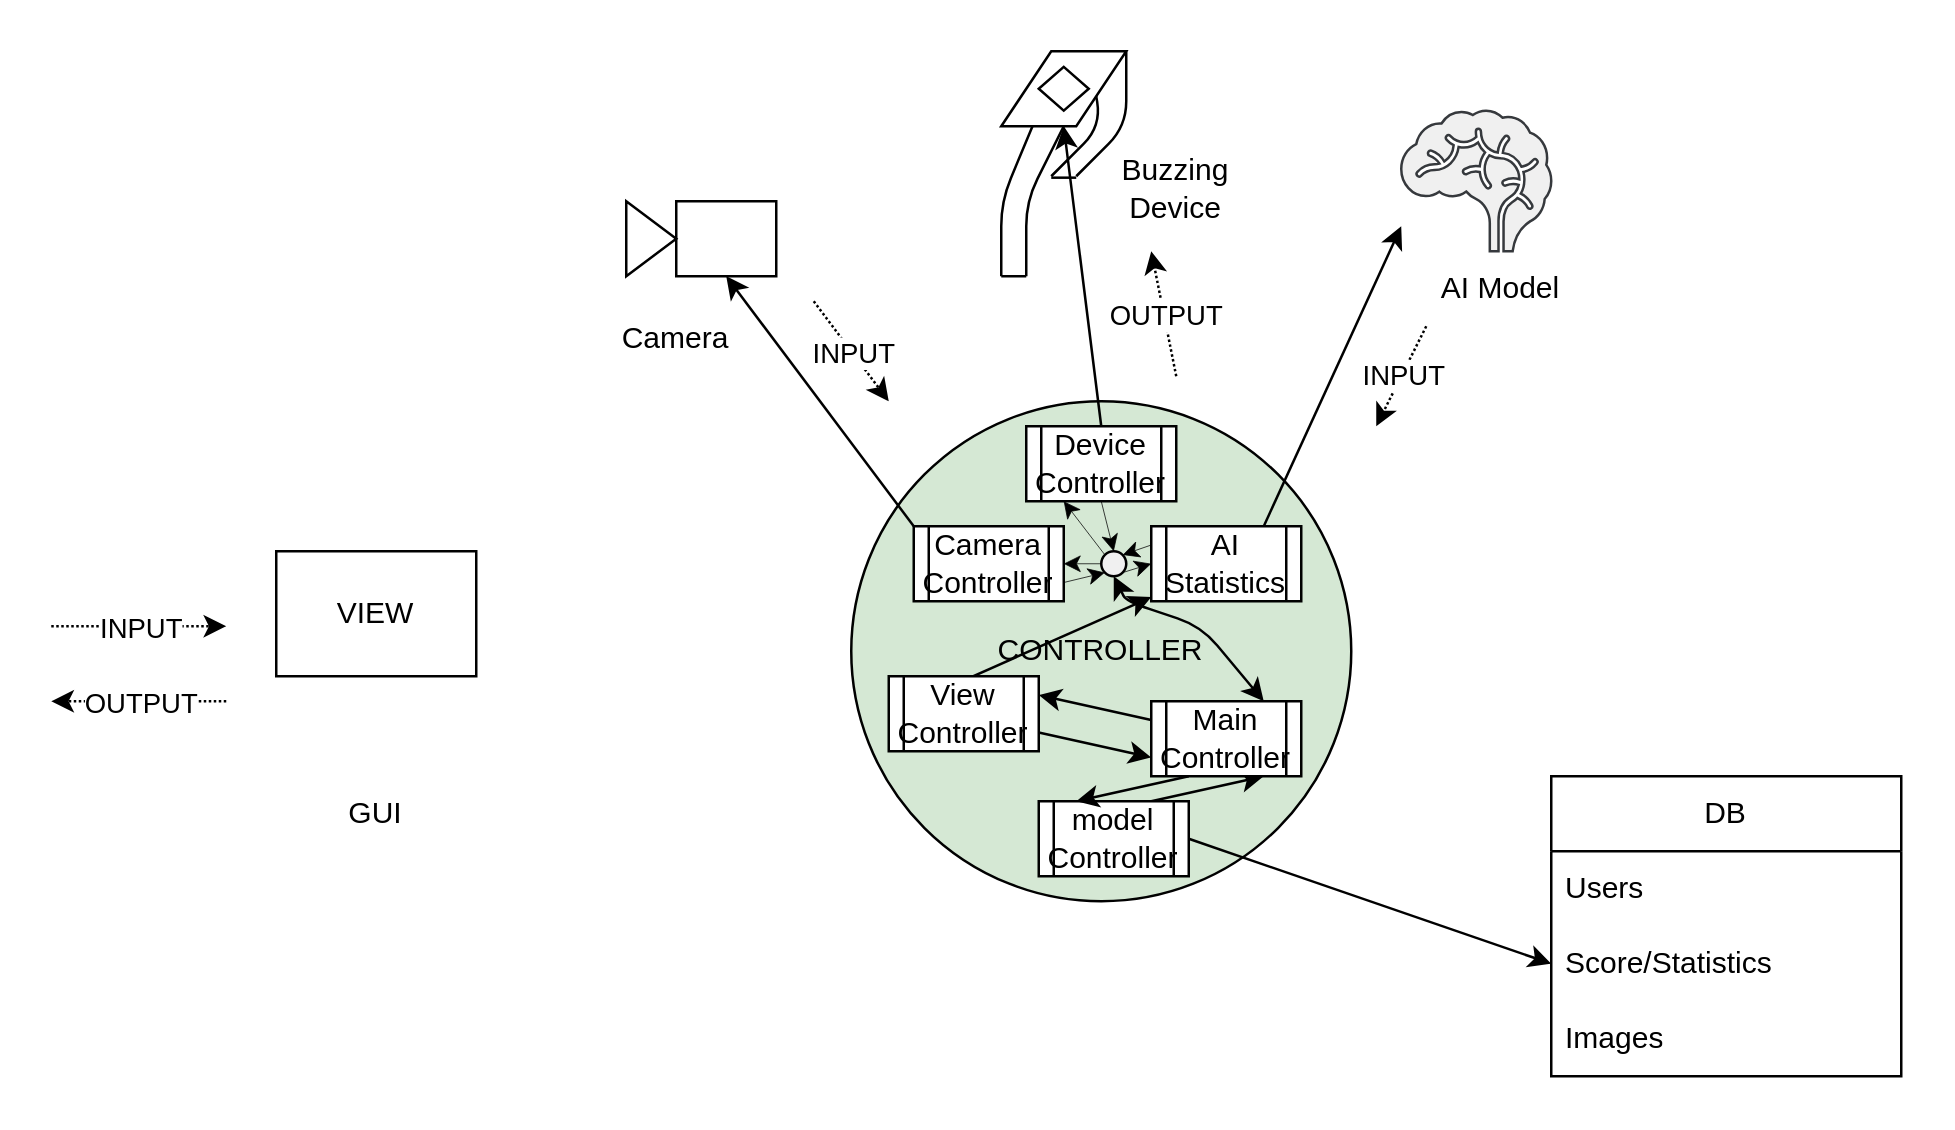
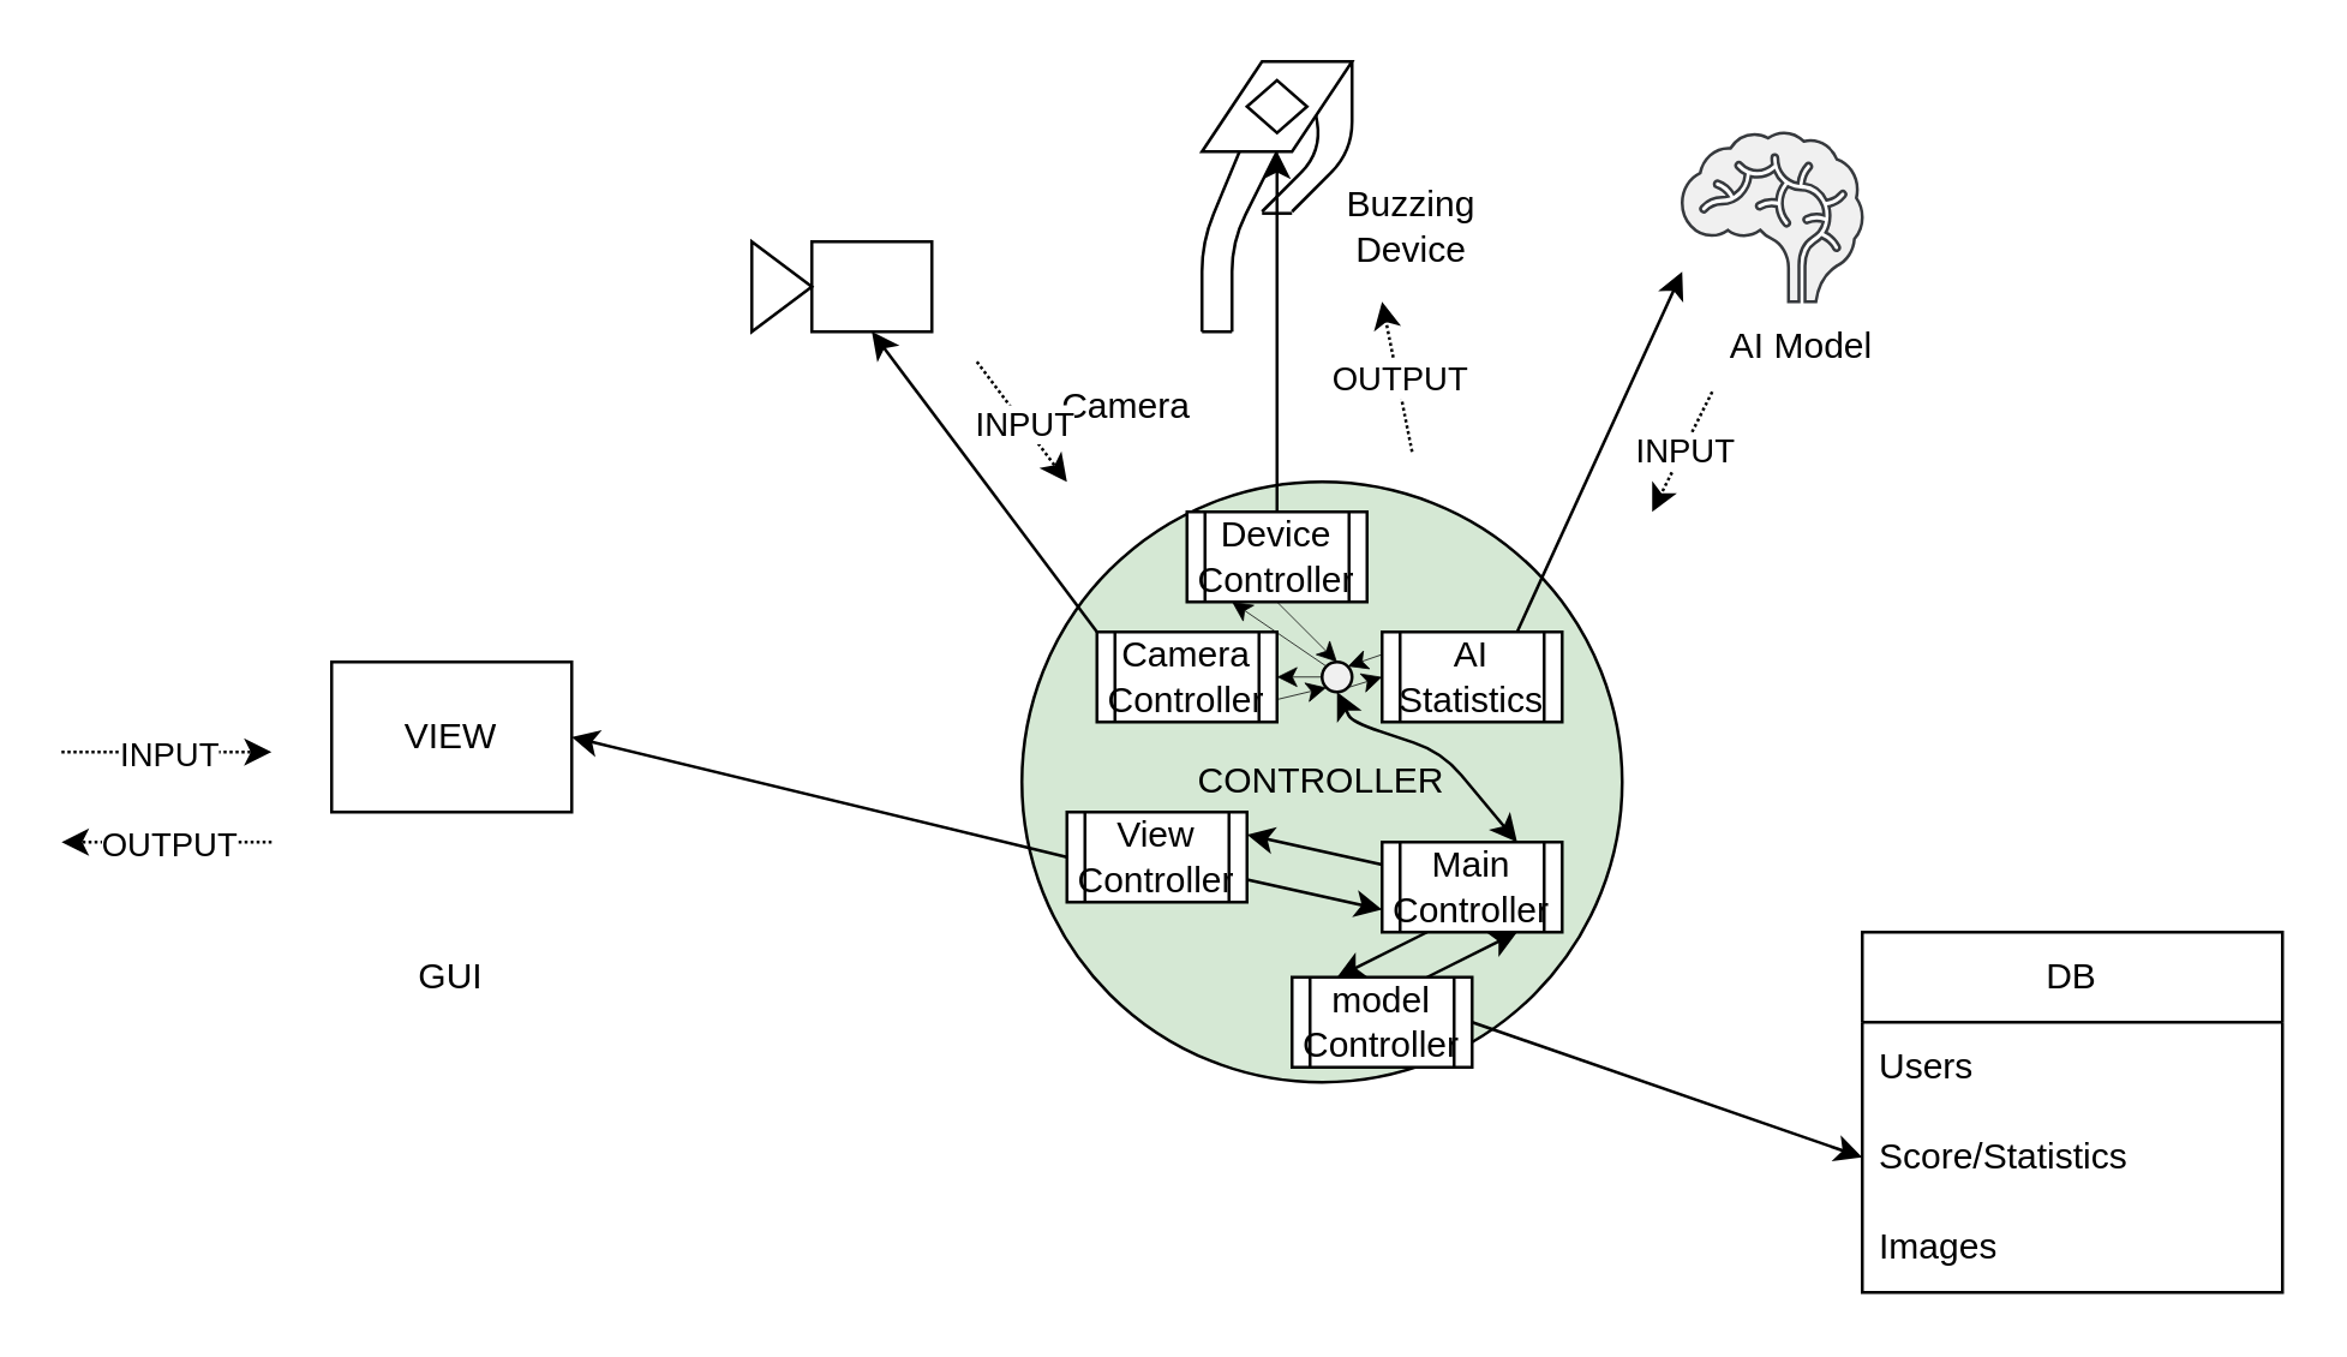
  <mxCell id="0" />
  <mxCell id="1" parent="0" />
  <mxCell id="2" value="" style="endArrow=none;html=1;entryX=0.25;entryY=1;entryDx=0;entryDy=0;" edge="1" parent="1"><mxGeometry width="50" height="50" relative="1" as="geometry"><mxPoint x="435" y="20" as="sourcePoint" /><mxPoint x="420" y="70" as="targetPoint" /><Array as="points"><mxPoint x="440" y="50" /></Array></mxGeometry></mxCell>
  <mxCell id="3" value="" style="endArrow=none;html=1;entryX=0.5;entryY=1;entryDx=0;entryDy=0;" edge="1" parent="1"><mxGeometry width="50" height="50" relative="1" as="geometry"><mxPoint x="450" y="20" as="sourcePoint" /><mxPoint x="430" y="70" as="targetPoint" /><Array as="points"><mxPoint x="450" y="50" /></Array></mxGeometry></mxCell>
  <mxCell id="4" value="" style="endArrow=none;html=1;" edge="1" parent="1"><mxGeometry width="50" height="50" relative="1" as="geometry"><mxPoint x="430" y="70.571" as="sourcePoint" /><mxPoint x="420" y="70.571" as="targetPoint" /></mxGeometry></mxCell>
  <mxCell id="5" value="VIEW" style="whiteSpace=wrap;html=1;aspect=fixed;" parent="1" vertex="1"><mxGeometry x="110" y="220" width="80" height="50" as="geometry" /></mxCell>
  <mxCell id="6" value="CONTROLLER" style="ellipse;whiteSpace=wrap;html=1;aspect=fixed;fillColor=#d5e8d4;" vertex="1" parent="1"><mxGeometry x="340" y="160" width="200" height="200" as="geometry" /></mxCell>
  <mxCell id="7" style="edgeStyle=none;html=1;exitX=0;exitY=0;exitDx=0;exitDy=0;entryX=0.5;entryY=1;entryDx=0;entryDy=0;" edge="1" parent="1" source="9" target="19"><mxGeometry relative="1" as="geometry" /></mxCell>
  <mxCell id="8" style="edgeStyle=none;html=1;exitX=1;exitY=0.75;exitDx=0;exitDy=0;entryX=0;entryY=1;entryDx=0;entryDy=0;strokeWidth=0.3;" edge="1" parent="1" source="9" target="44"><mxGeometry relative="1" as="geometry" /></mxCell>
  <mxCell id="9" value="Camera&lt;br&gt;Controller" style="shape=process;whiteSpace=wrap;html=1;backgroundOutline=1;" vertex="1" parent="1"><mxGeometry x="365" y="210" width="60" height="30" as="geometry" /></mxCell>
  <mxCell id="10" style="edgeStyle=none;html=1;exitX=0.75;exitY=0;exitDx=0;exitDy=0;entryX=0;entryY=1;entryDx=0;entryDy=0;" edge="1" parent="1" source="12"><mxGeometry relative="1" as="geometry"><mxPoint x="560" y="90" as="targetPoint" /></mxGeometry></mxCell>
  <mxCell id="11" style="edgeStyle=none;html=1;exitX=0;exitY=0.25;exitDx=0;exitDy=0;entryX=1;entryY=0;entryDx=0;entryDy=0;strokeWidth=0.3;" edge="1" parent="1" source="12" target="44"><mxGeometry relative="1" as="geometry" /></mxCell>
  <mxCell id="12" value="AI&lt;br&gt;Statistics" style="shape=process;whiteSpace=wrap;html=1;backgroundOutline=1;" vertex="1" parent="1"><mxGeometry x="460" y="210" width="60" height="30" as="geometry" /></mxCell>
  <mxCell id="13" style="edgeStyle=none;html=1;exitX=0.5;exitY=0;exitDx=0;exitDy=0;entryX=0.5;entryY=1;entryDx=0;entryDy=0;" edge="1" parent="1" source="15" target="21"><mxGeometry relative="1" as="geometry" /></mxCell>
  <mxCell id="14" style="edgeStyle=none;html=1;exitX=0.5;exitY=1;exitDx=0;exitDy=0;entryX=0.5;entryY=0;entryDx=0;entryDy=0;strokeWidth=0.3;" edge="1" parent="1" source="15" target="44"><mxGeometry relative="1" as="geometry" /></mxCell>
- <mxCell id="15" value="Device Controller" style="shape=process;whiteSpace=wrap;html=1;backgroundOutline=1;" vertex="1" parent="1"><mxGeometry x="410" y="170" width="60" height="30" as="geometry" /></mxCell>
+ <mxCell id="15" value="Device Controller" style="shape=process;whiteSpace=wrap;html=1;backgroundOutline=1;" vertex="1" parent="1"><mxGeometry x="395" y="170" width="60" height="30" as="geometry" /></mxCell>
  <mxCell id="16" style="edgeStyle=none;html=1;exitX=1;exitY=0.5;exitDx=0;exitDy=0;entryX=0;entryY=0.5;entryDx=0;entryDy=0;" edge="1" parent="1" source="18" target="28"><mxGeometry relative="1" as="geometry" /></mxCell>
  <mxCell id="17" style="edgeStyle=none;html=1;exitX=0.75;exitY=0;exitDx=0;exitDy=0;entryX=0.75;entryY=1;entryDx=0;entryDy=0;" edge="1" parent="1" source="18" target="40"><mxGeometry relative="1" as="geometry" /></mxCell>
- <mxCell id="18" value="model&lt;br&gt;Controller" style="shape=process;whiteSpace=wrap;html=1;backgroundOutline=1;" vertex="1" parent="1"><mxGeometry x="415" y="320" width="60" height="30" as="geometry" /></mxCell>
+ <mxCell id="18" value="model&lt;br&gt;Controller" style="shape=process;whiteSpace=wrap;html=1;backgroundOutline=1;" vertex="1" parent="1"><mxGeometry x="430" y="325" width="60" height="30" as="geometry" /></mxCell>
  <mxCell id="19" value="" style="rounded=0;whiteSpace=wrap;html=1;" vertex="1" parent="1"><mxGeometry x="270" y="80" width="40" height="30" as="geometry" /></mxCell>
  <mxCell id="20" value="" style="triangle;whiteSpace=wrap;html=1;" vertex="1" parent="1"><mxGeometry x="250" y="80" width="20" height="30" as="geometry" /></mxCell>
  <mxCell id="21" value="" style="shape=parallelogram;perimeter=parallelogramPerimeter;whiteSpace=wrap;html=1;fixedSize=1;" vertex="1" parent="1"><mxGeometry x="400" y="20" width="50" height="30" as="geometry" /></mxCell>
  <mxCell id="22" value="" style="rhombus;whiteSpace=wrap;html=1;" vertex="1" parent="1"><mxGeometry x="415" y="26.25" width="20" height="17.5" as="geometry" /></mxCell>
  <mxCell id="23" value="" style="endArrow=none;html=1;entryX=0.25;entryY=1;entryDx=0;entryDy=0;" edge="1" parent="1" target="21"><mxGeometry width="50" height="50" relative="1" as="geometry"><mxPoint x="400" y="110" as="sourcePoint" /><mxPoint x="460" y="150" as="targetPoint" /><Array as="points"><mxPoint x="400" y="80" /></Array></mxGeometry></mxCell>
  <mxCell id="24" value="" style="endArrow=none;html=1;entryX=0.5;entryY=1;entryDx=0;entryDy=0;" edge="1" parent="1" target="21"><mxGeometry width="50" height="50" relative="1" as="geometry"><mxPoint x="410" y="110" as="sourcePoint" /><mxPoint x="425" y="70" as="targetPoint" /><Array as="points"><mxPoint x="410" y="80" /></Array></mxGeometry></mxCell>
  <mxCell id="25" value="" style="endArrow=none;html=1;" edge="1" parent="1"><mxGeometry width="50" height="50" relative="1" as="geometry"><mxPoint x="400" y="110" as="sourcePoint" /><mxPoint x="410" y="110" as="targetPoint" /></mxGeometry></mxCell>
  <mxCell id="26" value="DB" style="swimlane;fontStyle=0;childLayout=stackLayout;horizontal=1;startSize=30;horizontalStack=0;resizeParent=1;resizeParentMax=0;resizeLast=0;collapsible=1;marginBottom=0;whiteSpace=wrap;html=1;" vertex="1" parent="1"><mxGeometry x="620" y="310" width="140" height="120" as="geometry" /></mxCell>
  <mxCell id="27" value="Users" style="text;strokeColor=none;fillColor=none;align=left;verticalAlign=middle;spacingLeft=4;spacingRight=4;overflow=hidden;points=[[0,0.5],[1,0.5]];portConstraint=eastwest;rotatable=0;whiteSpace=wrap;html=1;" vertex="1" parent="26"><mxGeometry y="30" width="140" height="30" as="geometry" /></mxCell>
  <mxCell id="28" value="Score/Statistics" style="text;strokeColor=none;fillColor=none;align=left;verticalAlign=middle;spacingLeft=4;spacingRight=4;overflow=hidden;points=[[0,0.5],[1,0.5]];portConstraint=eastwest;rotatable=0;whiteSpace=wrap;html=1;" vertex="1" parent="26"><mxGeometry y="60" width="140" height="30" as="geometry" /></mxCell>
  <mxCell id="29" value="Images" style="text;strokeColor=none;fillColor=none;align=left;verticalAlign=middle;spacingLeft=4;spacingRight=4;overflow=hidden;points=[[0,0.5],[1,0.5]];portConstraint=eastwest;rotatable=0;whiteSpace=wrap;html=1;" vertex="1" parent="26"><mxGeometry y="90" width="140" height="30" as="geometry" /></mxCell>
- <mxCell id="30" style="edgeStyle=none;html=1;exitX=0;exitY=0.5;exitDx=0;exitDy=0;" edge="1" parent="1" source="32" target="12"><mxGeometry relative="1" as="geometry" /></mxCell>
+ <mxCell id="30" style="edgeStyle=none;html=1;exitX=0;exitY=0.5;exitDx=0;exitDy=0;entryX=1;entryY=0.5;entryDx=0;entryDy=0;" edge="1" parent="1" source="32" target="5"><mxGeometry relative="1" as="geometry" /></mxCell>
  <mxCell id="31" style="edgeStyle=none;html=1;exitX=1;exitY=0.75;exitDx=0;exitDy=0;entryX=0;entryY=0.75;entryDx=0;entryDy=0;" edge="1" parent="1" source="32" target="40"><mxGeometry relative="1" as="geometry" /></mxCell>
  <mxCell id="32" value="View&lt;br&gt;Controller" style="shape=process;whiteSpace=wrap;html=1;backgroundOutline=1;" vertex="1" parent="1"><mxGeometry x="355" y="270" width="60" height="30" as="geometry" /></mxCell>
  <mxCell id="33" value="" style="shape=mxgraph.signs.healthcare.brain;html=1;pointerEvents=1;fillColor=#f0f0f0;strokeColor=#36393d;verticalLabelPosition=bottom;verticalAlign=top;align=center;" vertex="1" parent="1"><mxGeometry x="560" y="43.75" width="60" height="56.25" as="geometry" /></mxCell>
  <mxCell id="34" value="AI Model" style="text;html=1;strokeColor=none;fillColor=none;align=center;verticalAlign=middle;whiteSpace=wrap;rounded=0;" vertex="1" parent="1"><mxGeometry x="570" y="100" width="60" height="30" as="geometry" /></mxCell>
  <mxCell id="35" value="Buzzing Device" style="text;html=1;strokeColor=none;fillColor=none;align=center;verticalAlign=middle;whiteSpace=wrap;rounded=0;" vertex="1" parent="1"><mxGeometry x="440" y="60" width="60" height="30" as="geometry" /></mxCell>
- <mxCell id="36" value="Camera" style="text;html=1;strokeColor=none;fillColor=none;align=center;verticalAlign=middle;whiteSpace=wrap;rounded=0;" vertex="1" parent="1"><mxGeometry x="240" y="120" width="60" height="30" as="geometry" /></mxCell>
+ <mxCell id="36" value="Camera" style="text;html=1;strokeColor=none;fillColor=none;align=center;verticalAlign=middle;whiteSpace=wrap;rounded=0;" vertex="1" parent="1"><mxGeometry x="345" y="120" width="60" height="30" as="geometry" /></mxCell>
  <mxCell id="37" value="GUI" style="text;html=1;strokeColor=none;fillColor=none;align=center;verticalAlign=middle;whiteSpace=wrap;rounded=0;" vertex="1" parent="1"><mxGeometry x="120" y="310" width="60" height="30" as="geometry" /></mxCell>
  <mxCell id="38" style="edgeStyle=none;html=1;exitX=0.25;exitY=1;exitDx=0;exitDy=0;entryX=0.25;entryY=0;entryDx=0;entryDy=0;" edge="1" parent="1" source="40" target="18"><mxGeometry relative="1" as="geometry" /></mxCell>
  <mxCell id="39" style="edgeStyle=none;html=1;exitX=0;exitY=0.25;exitDx=0;exitDy=0;entryX=1;entryY=0.25;entryDx=0;entryDy=0;" edge="1" parent="1" source="40" target="32"><mxGeometry relative="1" as="geometry" /></mxCell>
  <mxCell id="40" value="Main&lt;br&gt;Controller" style="shape=process;whiteSpace=wrap;html=1;backgroundOutline=1;" vertex="1" parent="1"><mxGeometry x="460" y="280" width="60" height="30" as="geometry" /></mxCell>
  <mxCell id="41" style="edgeStyle=none;html=1;exitX=0;exitY=0.5;exitDx=0;exitDy=0;entryX=1;entryY=0.5;entryDx=0;entryDy=0;strokeWidth=0.3;" edge="1" parent="1" source="44" target="9"><mxGeometry relative="1" as="geometry" /></mxCell>
  <mxCell id="42" style="edgeStyle=none;html=1;exitX=1;exitY=1;exitDx=0;exitDy=0;entryX=0;entryY=0.5;entryDx=0;entryDy=0;strokeWidth=0.3;" edge="1" parent="1" source="44" target="12"><mxGeometry relative="1" as="geometry" /></mxCell>
  <mxCell id="43" style="edgeStyle=none;html=1;exitX=0;exitY=0;exitDx=0;exitDy=0;entryX=0.25;entryY=1;entryDx=0;entryDy=0;strokeWidth=0.3;" edge="1" parent="1" source="44" target="15"><mxGeometry relative="1" as="geometry" /></mxCell>
  <mxCell id="44" value="" style="ellipse;whiteSpace=wrap;html=1;aspect=fixed;fillColor=#f0f0f0;" vertex="1" parent="1"><mxGeometry x="440" y="220" width="10" height="10" as="geometry" /></mxCell>
  <mxCell id="45" value="" style="endArrow=classic;startArrow=classic;html=1;strokeWidth=1;exitX=0.75;exitY=0;exitDx=0;exitDy=0;entryX=0.5;entryY=1;entryDx=0;entryDy=0;" edge="1" parent="1" source="40" target="44"><mxGeometry width="50" height="50" relative="1" as="geometry"><mxPoint x="460" y="280" as="sourcePoint" /><mxPoint x="510" y="230" as="targetPoint" /><Array as="points"><mxPoint x="480" y="250" /><mxPoint x="450" y="240" /></Array></mxGeometry></mxCell>
  <mxCell id="46" value="" style="endArrow=classic;html=1;strokeWidth=1;dashed=1;dashPattern=1 1;" edge="1" parent="1"><mxGeometry relative="1" as="geometry"><mxPoint x="20" y="250" as="sourcePoint" /><mxPoint x="90" y="250" as="targetPoint" /></mxGeometry></mxCell>
  <mxCell id="47" value="INPUT" style="edgeLabel;resizable=0;html=1;align=center;verticalAlign=middle;strokeWidth=0.5;fillColor=#f0f0f0;" connectable="0" vertex="1" parent="46"><mxGeometry relative="1" as="geometry" /></mxCell>
  <mxCell id="48" value="" style="endArrow=classic;html=1;strokeWidth=1;dashed=1;dashPattern=1 1;" edge="1" parent="1"><mxGeometry relative="1" as="geometry"><mxPoint x="90" y="280" as="sourcePoint" /><mxPoint x="20" y="280" as="targetPoint" /></mxGeometry></mxCell>
  <mxCell id="49" value="OUTPUT" style="edgeLabel;resizable=0;html=1;align=center;verticalAlign=middle;strokeWidth=0.5;fillColor=#f0f0f0;" connectable="0" vertex="1" parent="48"><mxGeometry relative="1" as="geometry" /></mxCell>
  <mxCell id="50" value="" style="endArrow=classic;html=1;strokeWidth=1;dashed=1;dashPattern=1 1;" edge="1" parent="1"><mxGeometry relative="1" as="geometry"><mxPoint x="325" y="120" as="sourcePoint" /><mxPoint x="355" y="160" as="targetPoint" /></mxGeometry></mxCell>
  <mxCell id="51" value="INPUT" style="edgeLabel;resizable=0;html=1;align=center;verticalAlign=middle;strokeWidth=0.5;fillColor=#f0f0f0;" connectable="0" vertex="1" parent="50"><mxGeometry relative="1" as="geometry" /></mxCell>
  <mxCell id="52" value="" style="endArrow=classic;html=1;strokeWidth=1;dashed=1;dashPattern=1 1;" edge="1" parent="1"><mxGeometry relative="1" as="geometry"><mxPoint x="570" y="130" as="sourcePoint" /><mxPoint x="550" y="170" as="targetPoint" /></mxGeometry></mxCell>
  <mxCell id="53" value="INPUT" style="edgeLabel;resizable=0;html=1;align=center;verticalAlign=middle;strokeWidth=0.5;fillColor=#f0f0f0;" connectable="0" vertex="1" parent="52"><mxGeometry relative="1" as="geometry" /></mxCell>
  <mxCell id="54" value="" style="endArrow=classic;html=1;strokeWidth=1;dashed=1;dashPattern=1 1;" edge="1" parent="1"><mxGeometry relative="1" as="geometry"><mxPoint x="470" y="150" as="sourcePoint" /><mxPoint x="460" y="100" as="targetPoint" /></mxGeometry></mxCell>
  <mxCell id="55" value="OUTPUT" style="edgeLabel;resizable=0;html=1;align=center;verticalAlign=middle;strokeWidth=0.5;fillColor=#f0f0f0;" connectable="0" vertex="1" parent="54"><mxGeometry relative="1" as="geometry" /></mxCell>
